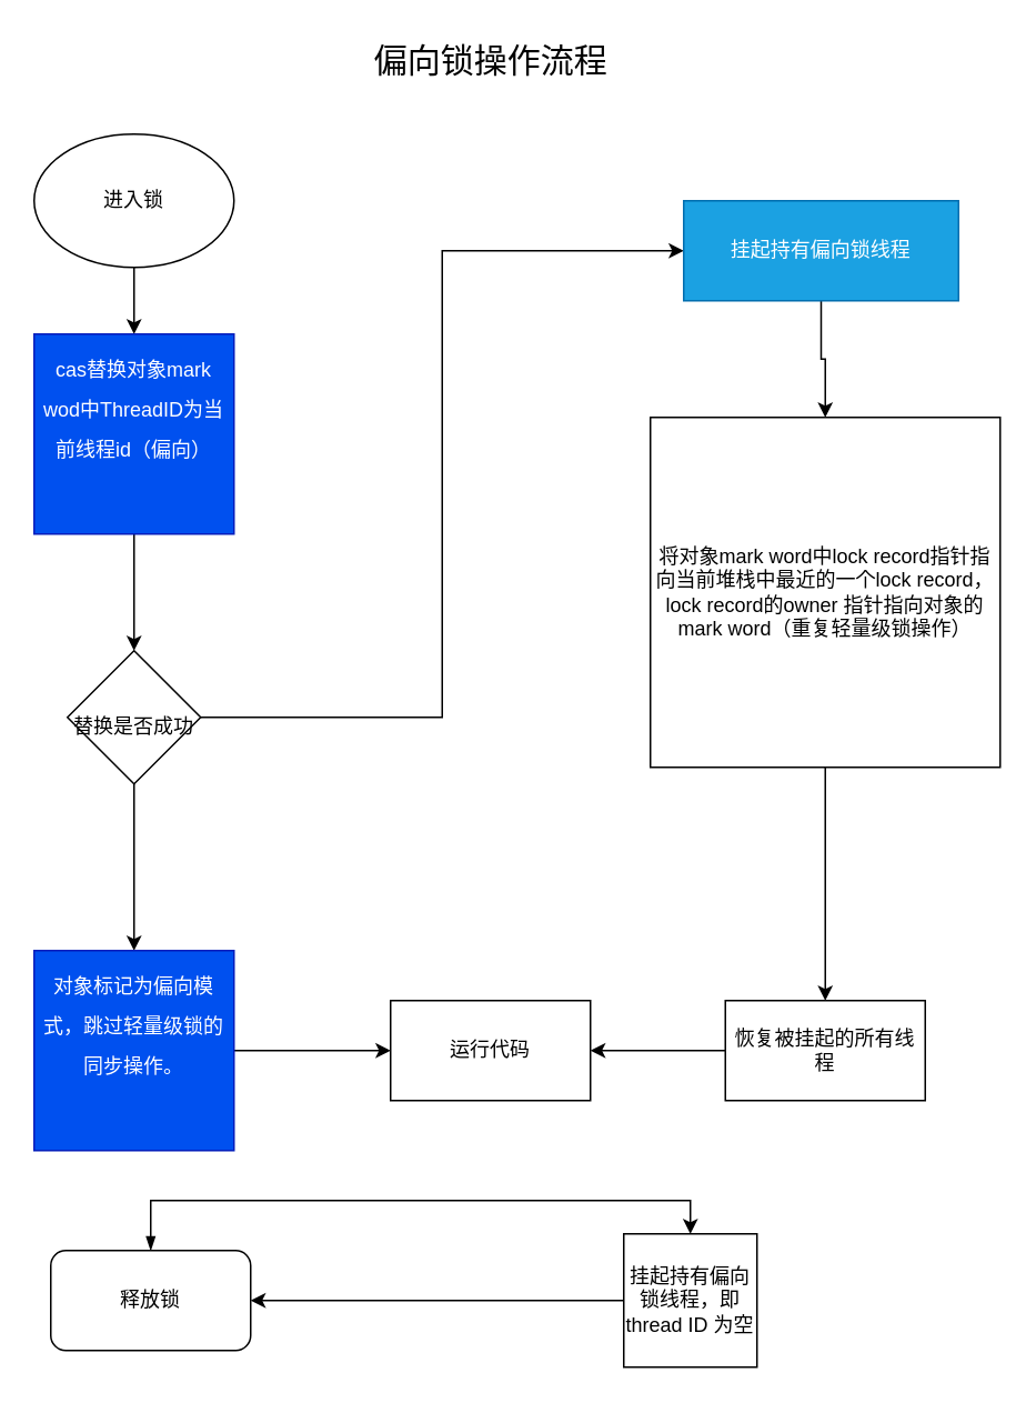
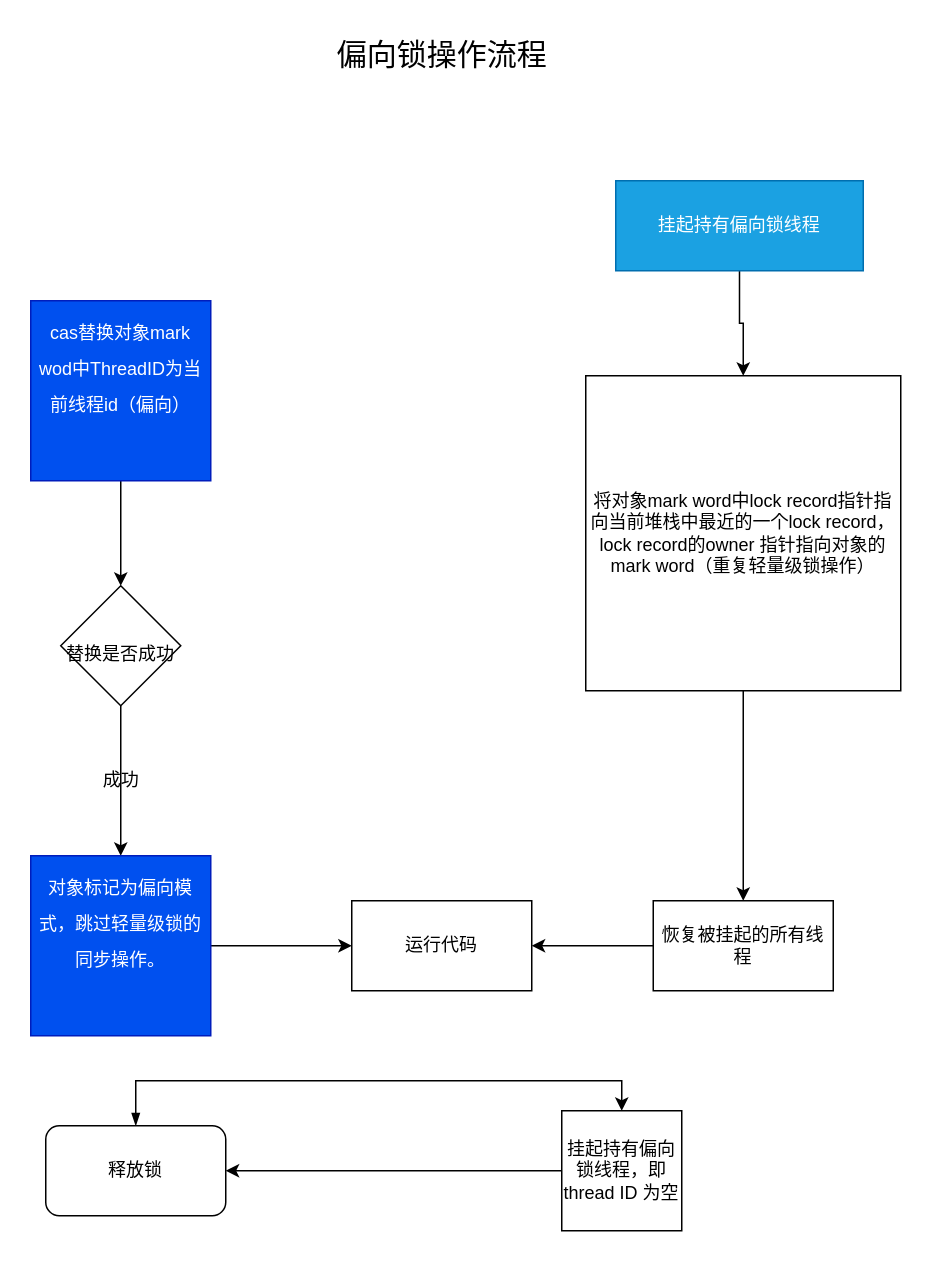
  <mxCell id="0" />
  <mxCell id="1" parent="0" />
- <mxCell id="2" style="edgeStyle=orthogonalEdgeStyle;rounded=0;orthogonalLoop=1;jettySize=auto;html=1;entryX=0.5;entryY=0;entryDx=0;entryDy=0;fontSize=20;" edge="1" parent="1" source="3" target="6"><mxGeometry relative="1" as="geometry" /></mxCell>
- <mxCell id="3" value="进入锁" style="ellipse;whiteSpace=wrap;html=1;" parent="1" vertex="1"><mxGeometry x="20" y="80" width="120" height="80" as="geometry" /></mxCell>
  <mxCell id="4" value="偏向锁操作流程" style="text;html=1;resizable=0;autosize=1;align=center;verticalAlign=middle;points=[];fillColor=none;strokeColor=none;rounded=0;fontSize=20;" vertex="1" parent="1"><mxGeometry x="214" y="20" width="160" height="30" as="geometry" /></mxCell>
  <mxCell id="5" style="edgeStyle=orthogonalEdgeStyle;rounded=0;orthogonalLoop=1;jettySize=auto;html=1;exitX=0.5;exitY=1;exitDx=0;exitDy=0;entryX=0.5;entryY=0;entryDx=0;entryDy=0;fontSize=20;" edge="1" parent="1" source="6" target="9"><mxGeometry relative="1" as="geometry" /></mxCell>
  <mxCell id="6" value="&lt;font style=&quot;font-size: 12px&quot;&gt;cas替换对象mark wod中ThreadID为当前线程id（偏向）&lt;/font&gt;" style="whiteSpace=wrap;html=1;aspect=fixed;fontSize=20;fillColor=#0050ef;strokeColor=#001DBC;align=center;verticalAlign=top;fontColor=#ffffff;" vertex="1" parent="1"><mxGeometry x="20" y="200" width="120" height="120" as="geometry" /></mxCell>
  <mxCell id="7" style="edgeStyle=orthogonalEdgeStyle;rounded=0;orthogonalLoop=1;jettySize=auto;html=1;exitX=0.5;exitY=1;exitDx=0;exitDy=0;entryX=0.5;entryY=0;entryDx=0;entryDy=0;fontSize=20;" edge="1" parent="1" source="9" target="11"><mxGeometry relative="1" as="geometry" /></mxCell>
- <mxCell id="8" style="edgeStyle=orthogonalEdgeStyle;rounded=0;orthogonalLoop=1;jettySize=auto;html=1;exitX=1;exitY=0.5;exitDx=0;exitDy=0;fontSize=12;entryX=0;entryY=0.5;entryDx=0;entryDy=0;" edge="1" parent="1" source="9" target="14"><mxGeometry relative="1" as="geometry"><mxPoint x="240" y="430" as="targetPoint" /></mxGeometry></mxCell>
  <mxCell id="9" value="&lt;font style=&quot;font-size: 12px&quot;&gt;&lt;br&gt;替换是否成功&lt;/font&gt;" style="rhombus;whiteSpace=wrap;html=1;fontSize=20;align=center;verticalAlign=top;" vertex="1" parent="1"><mxGeometry x="40" y="390" width="80" height="80" as="geometry" /></mxCell>
  <mxCell id="10" style="edgeStyle=orthogonalEdgeStyle;rounded=0;orthogonalLoop=1;jettySize=auto;html=1;exitX=1;exitY=0.5;exitDx=0;exitDy=0;entryX=0;entryY=0.5;entryDx=0;entryDy=0;fontSize=12;" edge="1" parent="1" source="11" target="17"><mxGeometry relative="1" as="geometry" /></mxCell>
  <mxCell id="11" value="&lt;span style=&quot;font-size: 12px&quot;&gt;对象标记为偏向模式，跳过轻量级锁的同步操作。&lt;/span&gt;" style="whiteSpace=wrap;html=1;aspect=fixed;fontSize=20;fillColor=#0050ef;strokeColor=#001DBC;align=center;verticalAlign=top;fontColor=#ffffff;" vertex="1" parent="1"><mxGeometry x="20" y="570" width="120" height="120" as="geometry" /></mxCell>
+ <mxCell id="12" value="成功" style="text;html=1;resizable=0;autosize=1;align=center;verticalAlign=middle;points=[];fillColor=none;strokeColor=none;rounded=0;fontSize=12;" vertex="1" parent="1"><mxGeometry x="60" y="510" width="40" height="20" as="geometry" /></mxCell>
  <mxCell id="13" style="edgeStyle=orthogonalEdgeStyle;rounded=0;orthogonalLoop=1;jettySize=auto;html=1;exitX=0.5;exitY=1;exitDx=0;exitDy=0;entryX=0.5;entryY=0;entryDx=0;entryDy=0;fontSize=12;startArrow=none;startFill=0;" edge="1" parent="1" source="14" target="16"><mxGeometry relative="1" as="geometry" /></mxCell>
  <mxCell id="14" value="&lt;div&gt;&lt;span&gt;挂起持有偏向锁线程&lt;/span&gt;&lt;/div&gt;" style="rounded=0;whiteSpace=wrap;html=1;fontSize=12;align=center;verticalAlign=middle;fillColor=#1ba1e2;strokeColor=#006EAF;fontColor=#ffffff;" vertex="1" parent="1"><mxGeometry x="410" y="120" width="165" height="60" as="geometry" /></mxCell>
  <mxCell id="15" style="edgeStyle=orthogonalEdgeStyle;rounded=0;orthogonalLoop=1;jettySize=auto;html=1;exitX=0.5;exitY=1;exitDx=0;exitDy=0;entryX=0.5;entryY=0;entryDx=0;entryDy=0;fontSize=12;" edge="1" parent="1" source="16" target="19"><mxGeometry relative="1" as="geometry" /></mxCell>
  <mxCell id="16" value="将对象mark word中lock record指针指向当前堆栈中最近的一个lock record，lock record的owner 指针指向对象的mark word（重复轻量级锁操作）" style="whiteSpace=wrap;html=1;aspect=fixed;fontSize=12;align=center;verticalAlign=middle;" vertex="1" parent="1"><mxGeometry x="390" y="250" width="210" height="210" as="geometry" /></mxCell>
  <mxCell id="17" value="运行代码" style="rounded=0;whiteSpace=wrap;html=1;fontSize=12;align=center;verticalAlign=middle;" vertex="1" parent="1"><mxGeometry x="234" y="600" width="120" height="60" as="geometry" /></mxCell>
  <mxCell id="18" style="edgeStyle=orthogonalEdgeStyle;rounded=0;orthogonalLoop=1;jettySize=auto;html=1;exitX=0;exitY=0.5;exitDx=0;exitDy=0;entryX=1;entryY=0.5;entryDx=0;entryDy=0;fontSize=12;" edge="1" parent="1" source="19" target="17"><mxGeometry relative="1" as="geometry" /></mxCell>
  <mxCell id="19" value="恢复被挂起的所有线程" style="rounded=0;whiteSpace=wrap;html=1;fontSize=12;align=center;verticalAlign=middle;" vertex="1" parent="1"><mxGeometry x="435" y="600" width="120" height="60" as="geometry" /></mxCell>
  <mxCell id="20" style="edgeStyle=orthogonalEdgeStyle;rounded=0;orthogonalLoop=1;jettySize=auto;html=1;exitX=0.5;exitY=0;exitDx=0;exitDy=0;entryX=0.5;entryY=0;entryDx=0;entryDy=0;fontSize=12;startArrow=blockThin;startFill=1;" edge="1" parent="1" source="21" target="23"><mxGeometry relative="1" as="geometry" /></mxCell>
  <mxCell id="21" value="释放锁" style="rounded=1;whiteSpace=wrap;html=1;fontSize=12;align=center;verticalAlign=middle;" vertex="1" parent="1"><mxGeometry x="30" y="750" width="120" height="60" as="geometry" /></mxCell>
  <mxCell id="22" style="edgeStyle=orthogonalEdgeStyle;rounded=0;orthogonalLoop=1;jettySize=auto;html=1;exitX=0;exitY=0.5;exitDx=0;exitDy=0;entryX=1;entryY=0.5;entryDx=0;entryDy=0;fontSize=12;" edge="1" parent="1" source="23" target="21"><mxGeometry relative="1" as="geometry" /></mxCell>
  <mxCell id="23" value="挂起持有偏向锁线程，即 thread ID 为空" style="whiteSpace=wrap;html=1;aspect=fixed;fontSize=12;align=center;verticalAlign=middle;" vertex="1" parent="1"><mxGeometry x="374" y="740" width="80" height="80" as="geometry" /></mxCell>
